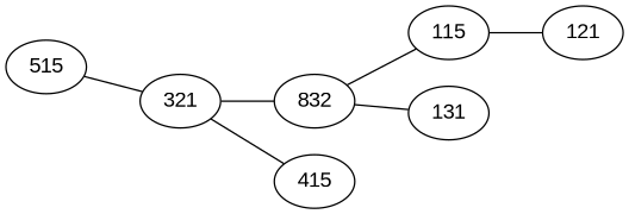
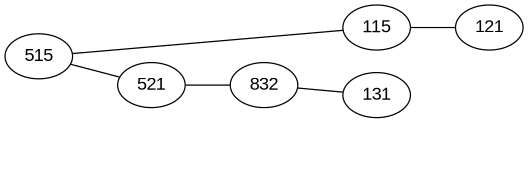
  graph {
    fontname="Liberation Sans"
    rankdir=LR
    node [fontname="Liberation Sans"]
    edge [fontname="Liberation Sans"]
    n1 [label=515]
    115
-   321
+   321 [label=521]
    121
    n5 [label=832]
-   415
    131
-   n5 -- 115
+   n1 -- 115
    n1 -- 321
    115 -- 121
    321 -- n5
-   321 -- 415
    n5 -- 131
  }
